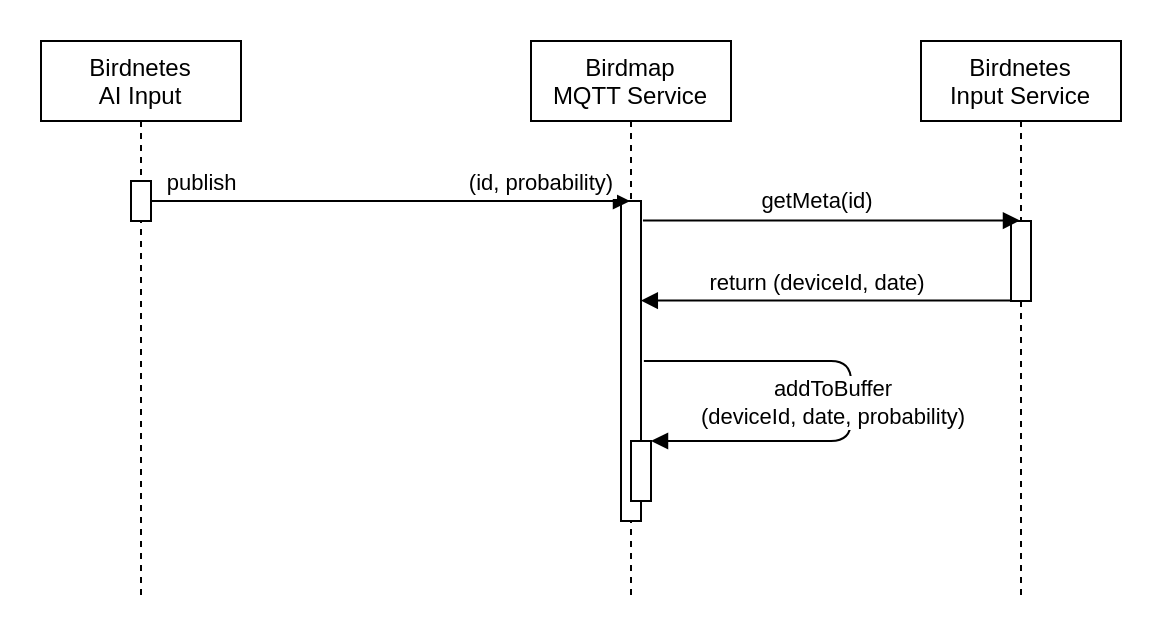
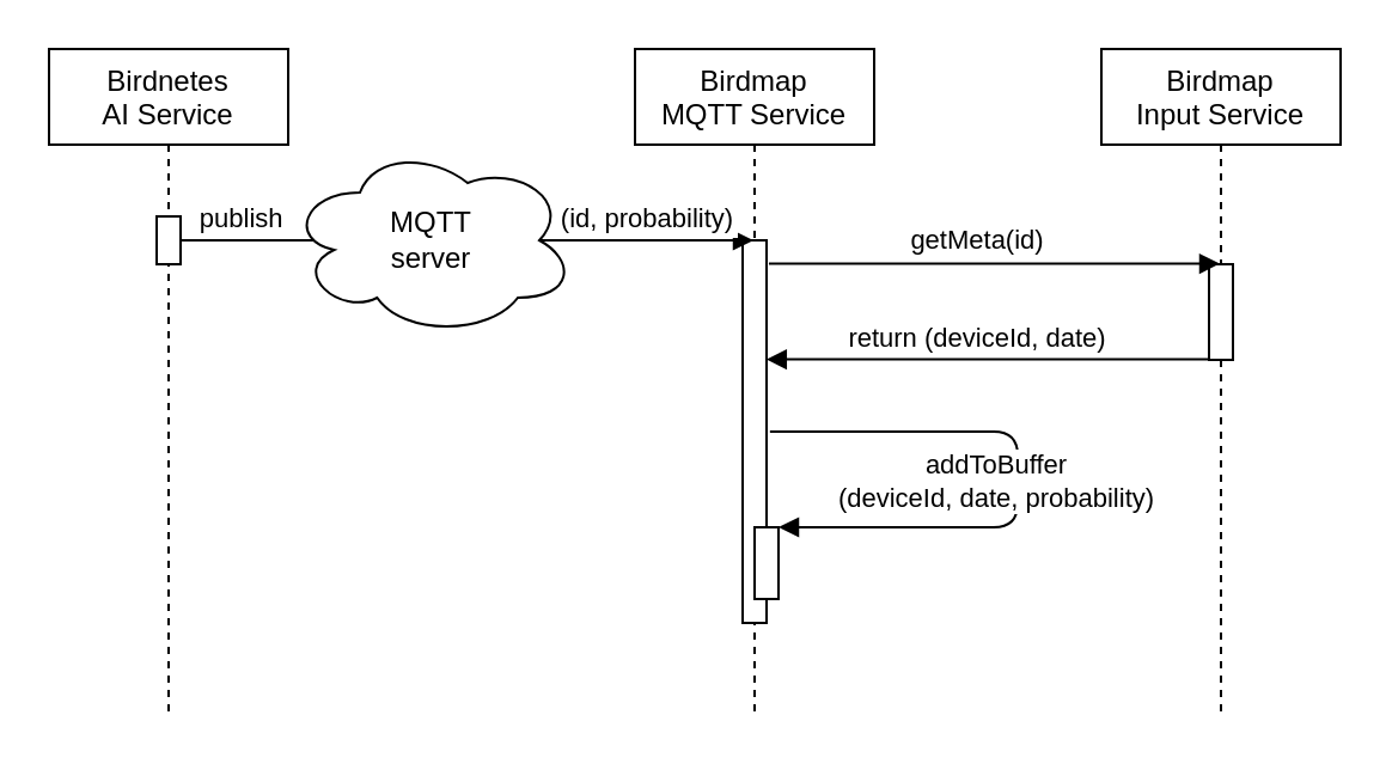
  <mxCell id="0" />
  <mxCell id="1" parent="0" />
- <mxCell id="2" value="Birdnetes&#10;AI Input" style="shape=umlLifeline;perimeter=lifelinePerimeter;container=1;collapsible=0;recursiveResize=0;rounded=0;shadow=0;strokeWidth=1;" parent="1" vertex="1"><mxGeometry x="20" y="20" width="100" height="280" as="geometry" /></mxCell>
+ <mxCell id="2" value="Birdnetes&#10;AI Service" style="shape=umlLifeline;perimeter=lifelinePerimeter;container=1;collapsible=0;recursiveResize=0;rounded=0;shadow=0;strokeWidth=1;" parent="1" vertex="1"><mxGeometry x="20" y="20" width="100" height="280" as="geometry" /></mxCell>
  <mxCell id="3" value="" style="points=[];perimeter=orthogonalPerimeter;rounded=0;shadow=0;strokeWidth=1;" parent="2" vertex="1"><mxGeometry x="45" y="70" width="10" height="20" as="geometry" /></mxCell>
  <mxCell id="4" value="Birdmap&#10;MQTT Service" style="shape=umlLifeline;perimeter=lifelinePerimeter;container=1;collapsible=0;recursiveResize=0;rounded=0;shadow=0;strokeWidth=1;" parent="1" vertex="1"><mxGeometry x="265" y="20" width="100" height="280" as="geometry" /></mxCell>
  <mxCell id="5" value="" style="points=[];perimeter=orthogonalPerimeter;rounded=0;shadow=0;strokeWidth=1;" parent="4" vertex="1"><mxGeometry x="45" y="80" width="10" height="160" as="geometry" /></mxCell>
  <mxCell id="6" value="" style="verticalAlign=bottom;endArrow=block;shadow=0;strokeWidth=1;exitX=1.144;exitY=0.5;exitDx=0;exitDy=0;exitPerimeter=0;" edge="1" parent="4" source="5" target="9"><mxGeometry relative="1" as="geometry"><mxPoint x="242.21" y="210.0" as="sourcePoint" /><mxPoint x="130" y="260" as="targetPoint" /><Array as="points"><mxPoint x="160" y="160" /><mxPoint x="160" y="200" /></Array></mxGeometry></mxCell>
  <mxCell id="7" value="&lt;br&gt;" style="edgeLabel;html=1;align=center;verticalAlign=middle;resizable=0;points=[];" vertex="1" connectable="0" parent="6"><mxGeometry x="-0.217" y="2" relative="1" as="geometry"><mxPoint as="offset" /></mxGeometry></mxCell>
  <mxCell id="8" value="addToBuffer&lt;br&gt;(deviceId, date, probability)" style="edgeLabel;html=1;align=center;verticalAlign=middle;resizable=0;points=[];" vertex="1" connectable="0" parent="6"><mxGeometry x="-0.343" y="2" relative="1" as="geometry"><mxPoint x="13.56" y="22" as="offset" /></mxGeometry></mxCell>
  <mxCell id="9" value="" style="points=[];perimeter=orthogonalPerimeter;rounded=0;shadow=0;strokeWidth=1;" vertex="1" parent="4"><mxGeometry x="50" y="200" width="10" height="30" as="geometry" /></mxCell>
  <mxCell id="10" value="publish                                      (id, probability)" style="verticalAlign=bottom;endArrow=block;shadow=0;strokeWidth=1;" parent="1" source="3" target="4" edge="1"><mxGeometry relative="1" as="geometry"><mxPoint x="215" y="100" as="sourcePoint" /><mxPoint x="150" y="100" as="targetPoint" /></mxGeometry></mxCell>
- <mxCell id="11" value="Birdnetes&#10;Input Service" style="shape=umlLifeline;perimeter=lifelinePerimeter;container=1;collapsible=0;recursiveResize=0;rounded=0;shadow=0;strokeWidth=1;" vertex="1" parent="1"><mxGeometry x="460" y="20" width="100" height="280" as="geometry" /></mxCell>
+ <mxCell id="11" value="Birdmap&#10;Input Service" style="shape=umlLifeline;perimeter=lifelinePerimeter;container=1;collapsible=0;recursiveResize=0;rounded=0;shadow=0;strokeWidth=1;" vertex="1" parent="1"><mxGeometry x="460" y="20" width="100" height="280" as="geometry" /></mxCell>
  <mxCell id="12" value="" style="points=[];perimeter=orthogonalPerimeter;rounded=0;shadow=0;strokeWidth=1;" vertex="1" parent="11"><mxGeometry x="45" y="90" width="10" height="40" as="geometry" /></mxCell>
+ <mxCell id="13" value="MQTT&lt;br&gt;server" style="ellipse;shape=cloud;whiteSpace=wrap;html=1;" vertex="1" parent="1"><mxGeometry x="120" y="60" width="120" height="80" as="geometry" /></mxCell>
  <mxCell id="14" value="" style="verticalAlign=bottom;endArrow=block;shadow=0;strokeWidth=1;exitX=1.098;exitY=0.061;exitDx=0;exitDy=0;exitPerimeter=0;" edge="1" parent="1" source="5" target="11"><mxGeometry relative="1" as="geometry"><mxPoint x="350" y="140" as="sourcePoint" /><mxPoint x="490" y="140" as="targetPoint" /></mxGeometry></mxCell>
  <mxCell id="15" value="&lt;br&gt;" style="edgeLabel;html=1;align=center;verticalAlign=middle;resizable=0;points=[];" vertex="1" connectable="0" parent="14"><mxGeometry x="-0.217" y="2" relative="1" as="geometry"><mxPoint as="offset" /></mxGeometry></mxCell>
  <mxCell id="16" value="getMeta(id)" style="edgeLabel;html=1;align=center;verticalAlign=middle;resizable=0;points=[];" vertex="1" connectable="0" parent="14"><mxGeometry x="-0.343" y="2" relative="1" as="geometry"><mxPoint x="24.29" y="-8" as="offset" /></mxGeometry></mxCell>
  <mxCell id="17" value="" style="verticalAlign=bottom;endArrow=block;shadow=0;strokeWidth=1;entryX=0.99;entryY=0.311;entryDx=0;entryDy=0;entryPerimeter=0;exitX=-0.019;exitY=0.994;exitDx=0;exitDy=0;exitPerimeter=0;" edge="1" parent="1" source="12" target="5"><mxGeometry relative="1" as="geometry"><mxPoint x="450" y="220" as="sourcePoint" /><mxPoint x="557.79" y="169.71" as="targetPoint" /></mxGeometry></mxCell>
  <mxCell id="18" value="&lt;br&gt;" style="edgeLabel;html=1;align=center;verticalAlign=middle;resizable=0;points=[];" vertex="1" connectable="0" parent="17"><mxGeometry x="-0.217" y="2" relative="1" as="geometry"><mxPoint as="offset" /></mxGeometry></mxCell>
  <mxCell id="19" value="return (deviceId, date)" style="edgeLabel;html=1;align=center;verticalAlign=middle;resizable=0;points=[];" vertex="1" connectable="0" parent="17"><mxGeometry x="-0.343" y="2" relative="1" as="geometry"><mxPoint x="-36.07" y="-11.52" as="offset" /></mxGeometry></mxCell>
